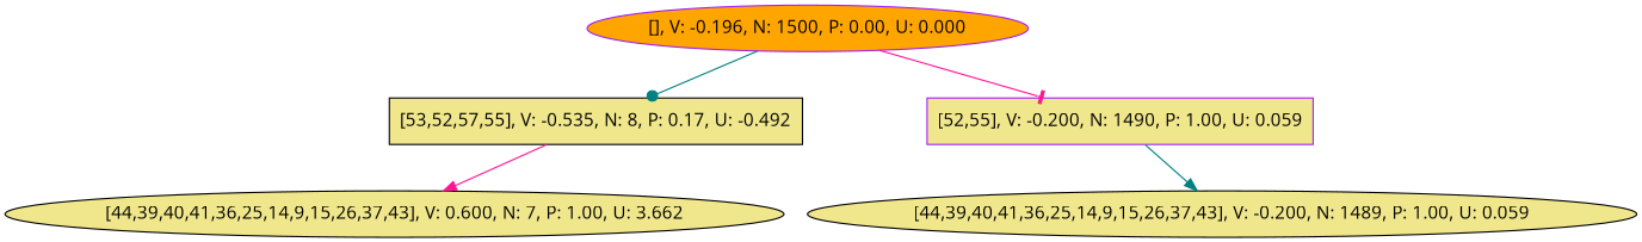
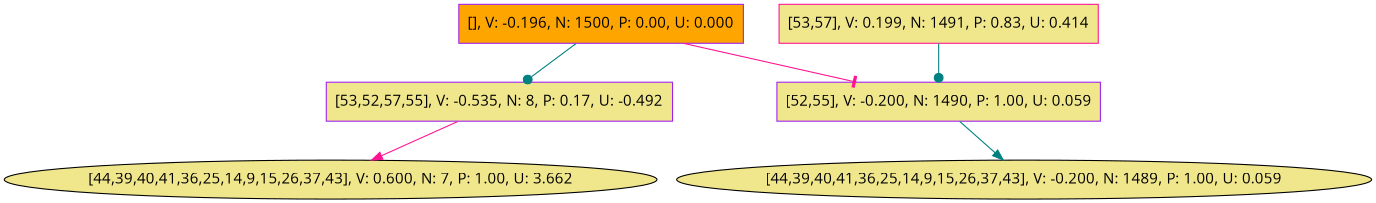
  digraph {
    fontname="Open Sans"
    node [color=purple fillcolor=khaki fontname="Open Sans" shape=box style=filled]
    edge [arrowhead=dot color=teal fontname="Open Sans"]
-   n1 [fillcolor=orange label="[], V: -0.196, N: 1500, P: 0.00, U: 0.000" shape=ellipse]
-   n2 [color=black label="[53,52,57,55], V: -0.535, N: 8, P: 0.17, U: -0.492"]
+   n1 [fillcolor=orange label="[], V: -0.196, N: 1500, P: 0.00, U: 0.000"]
+   n2 [label="[53,52,57,55], V: -0.535, N: 8, P: 0.17, U: -0.492"]
    n3 [label="[52,55], V: -0.200, N: 1490, P: 1.00, U: 0.059"]
+   n4 [color=deeppink label="[53,57], V: 0.199, N: 1491, P: 0.83, U: 0.414"]
    n5 [color=black label="[44,39,40,41,36,25,14,9,15,26,37,43], V: 0.600, N: 7, P: 1.00, U: 3.662" shape=ellipse]
    n6 [color=black label="[44,39,40,41,36,25,14,9,15,26,37,43], V: -0.200, N: 1489, P: 1.00, U: 0.059" shape=ellipse]
    n1 -> n2
    n1 -> n3 [arrowhead=tee color=deeppink]
    n2 -> n5 [arrowhead=normal color=deeppink]
    n3 -> n6 [arrowhead=normal]
+   n4 -> n3
  }
